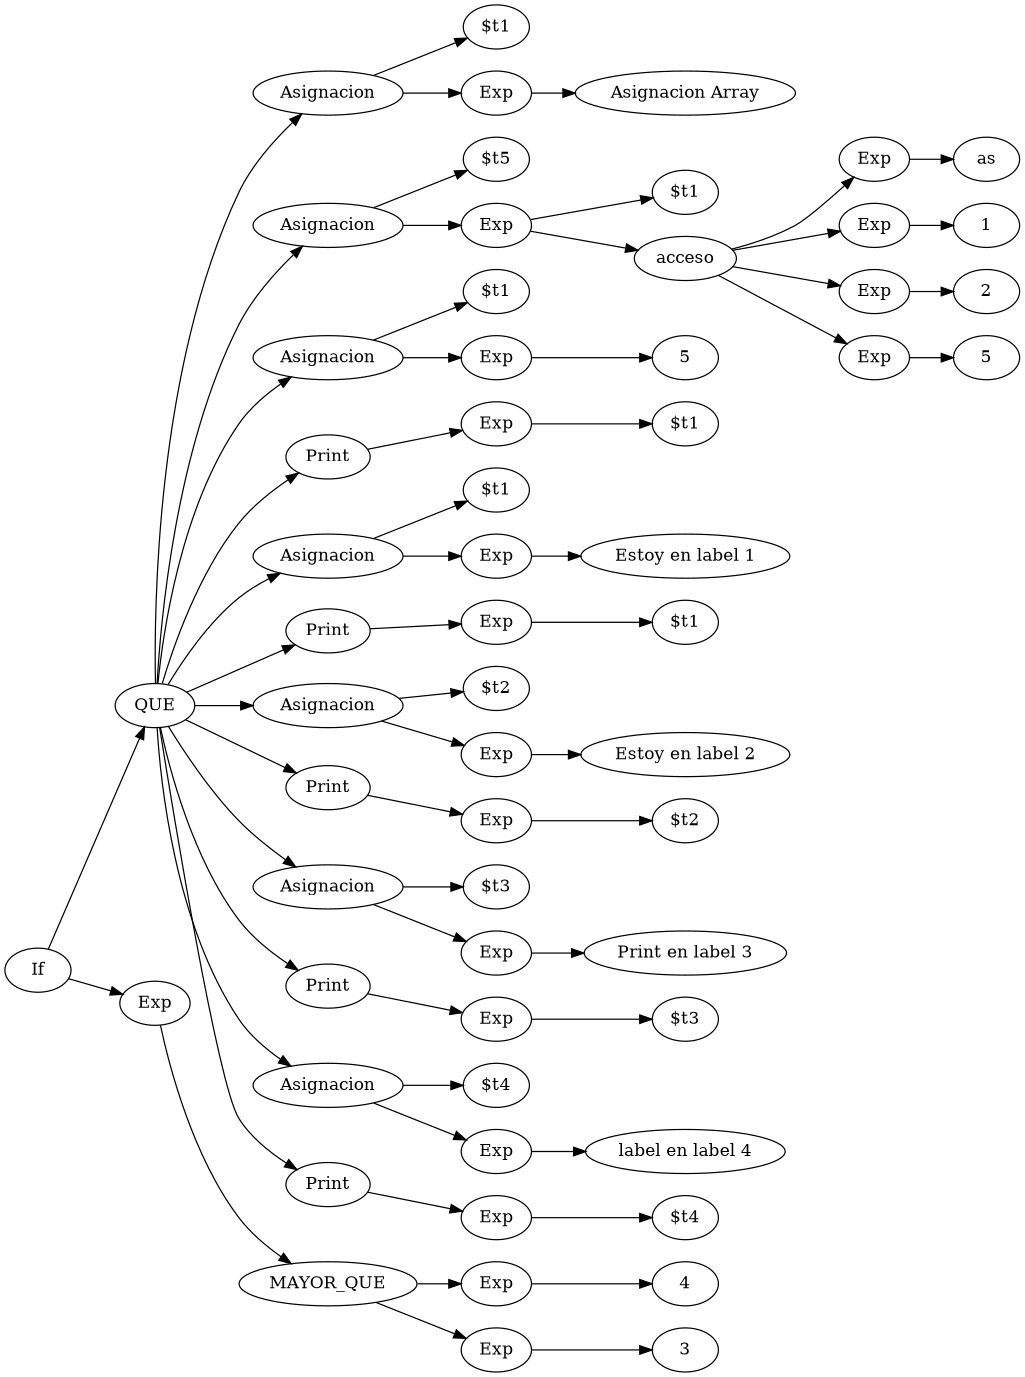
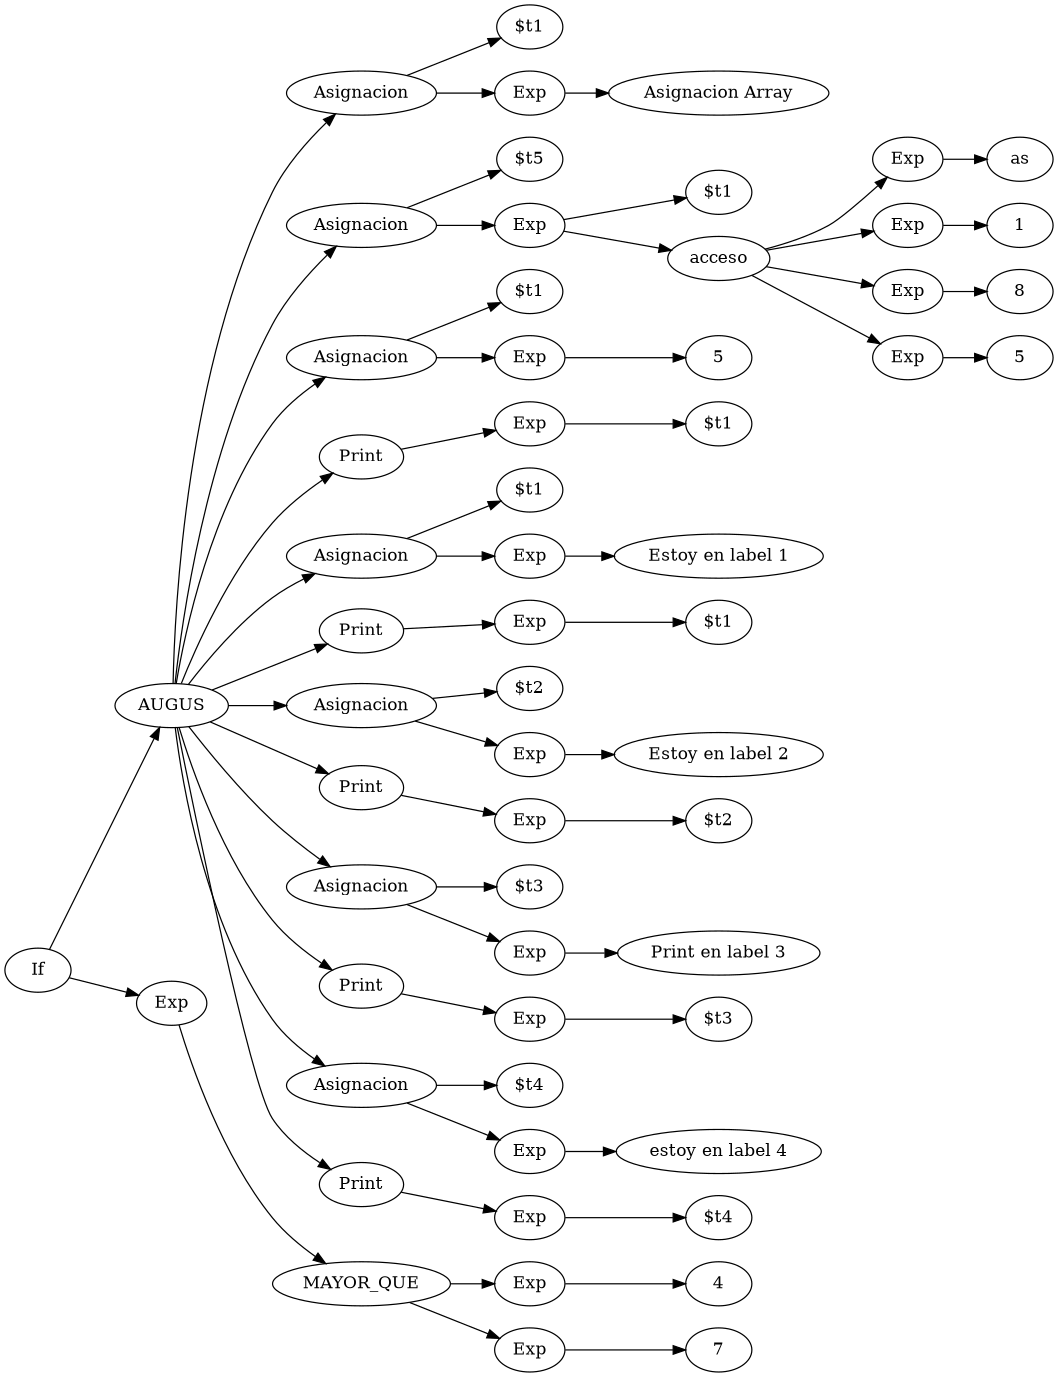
  digraph {
    rankdir=LR
-   n1 [label=QUE]
+   n1 [label=AUGUS]
    n2 [label=Asignacion]
    n3 [label=Asignacion]
    n4 [label=Asignacion]
    n5 [label=Print]
    n6 [label=Asignacion]
    n7 [label=Print]
    n8 [label=Asignacion]
    n9 [label=Print]
    n10 [label=Asignacion]
    n11 [label=Print]
    n12 [label=Asignacion]
    n13 [label=Print]
    n14 [label="$t1"]
    n15 [label=Exp]
    n16 [label="$t5"]
    n17 [label=Exp]
    n18 [label="$t1"]
    n19 [label=Exp]
    n20 [label=Exp]
    n21 [label="$t1"]
    n22 [label=Exp]
    n23 [label=Exp]
    n24 [label="$t2"]
    n25 [label=Exp]
    n26 [label=Exp]
    n27 [label=If]
    n28 [label=Exp]
    n29 [label="$t3"]
    n30 [label=Exp]
    n31 [label=Exp]
    n32 [label="$t4"]
    n33 [label=Exp]
    n34 [label=Exp]
    n35 [label="Asignacion Array"]
    n36 [label="$t1"]
    n37 [label=acceso]
    n38 [label=Exp]
    n39 [label=Exp]
    n40 [label=Exp]
    n41 [label=Exp]
    n42 [label=as]
    n43 [label=1]
-   n44 [label=2]
+   n44 [label=8]
    n45 [label=5]
    n46 [label=5]
    n47 [label="$t1"]
    n48 [label="Estoy en label 1"]
    n49 [label="$t1"]
    n50 [label="Estoy en label 2"]
    n51 [label="$t2"]
    n52 [label=MAYOR_QUE]
    n53 [label=Exp]
    n54 [label=Exp]
    n55 [label=4]
-   n56 [label=3]
+   n56 [label=7]
    n57 [label="Print en label 3"]
    n58 [label="$t3"]
-   n59 [label="label en label 4"]
+   n59 [label="estoy en label 4"]
    n60 [label="$t4"]
    n1 -> n2
    n1 -> n3
    n1 -> n4
    n1 -> n5
    n1 -> n6
    n1 -> n7
    n1 -> n8
    n1 -> n9
    n1 -> n10
    n1 -> n11
    n1 -> n12
    n1 -> n13
    n2 -> n14
    n2 -> n15
    n3 -> n16
    n3 -> n17
    n4 -> n18
    n4 -> n19
    n5 -> n20
    n6 -> n21
    n6 -> n22
    n7 -> n23
    n8 -> n24
    n8 -> n25
    n9 -> n26
    n10 -> n29
    n10 -> n30
    n11 -> n31
    n12 -> n32
    n12 -> n33
    n13 -> n34
    n15 -> n35
    n17 -> n36
    n17 -> n37
    n19 -> n46
    n20 -> n47
    n22 -> n48
    n23 -> n49
    n25 -> n50
    n26 -> n51
    n27 -> n1
    n27 -> n28
    n28 -> n52
    n30 -> n57
    n31 -> n58
    n33 -> n59
    n34 -> n60
    n37 -> n38
    n37 -> n39
    n37 -> n40
    n37 -> n41
    n38 -> n42
    n39 -> n43
    n40 -> n44
    n41 -> n45
    n52 -> n53
    n52 -> n54
    n53 -> n55
    n54 -> n56
  }
